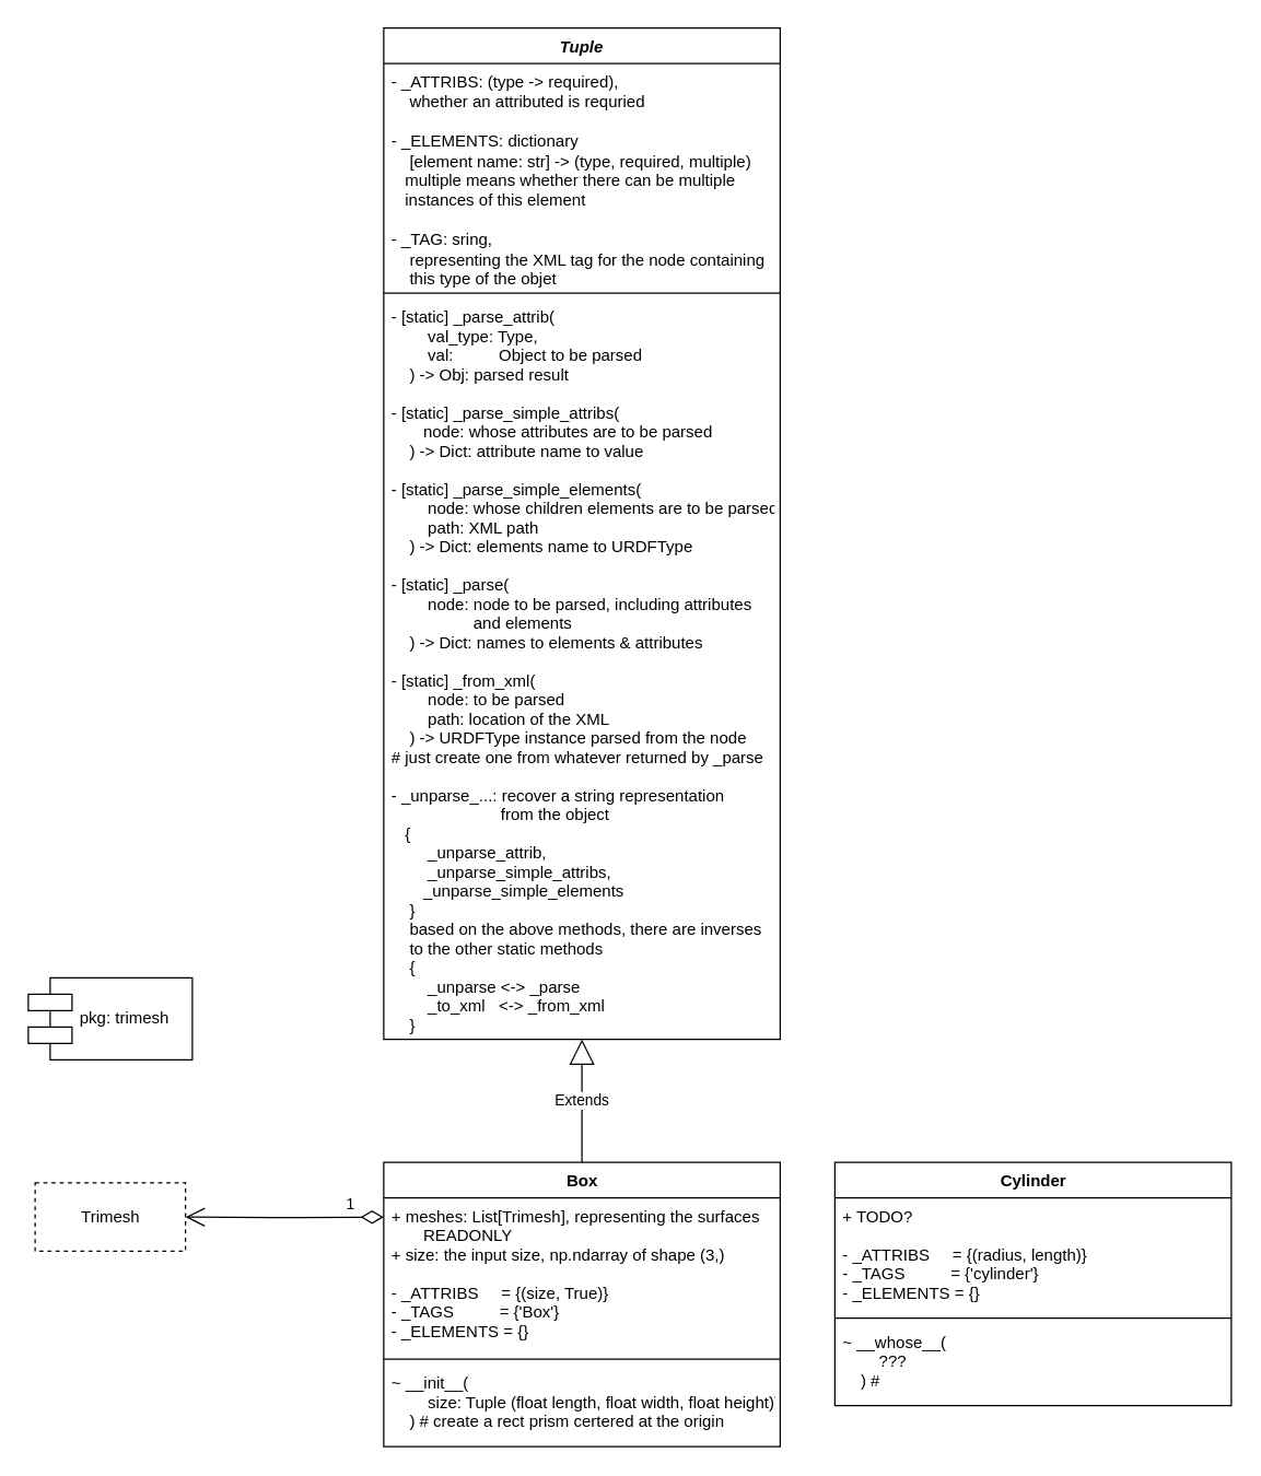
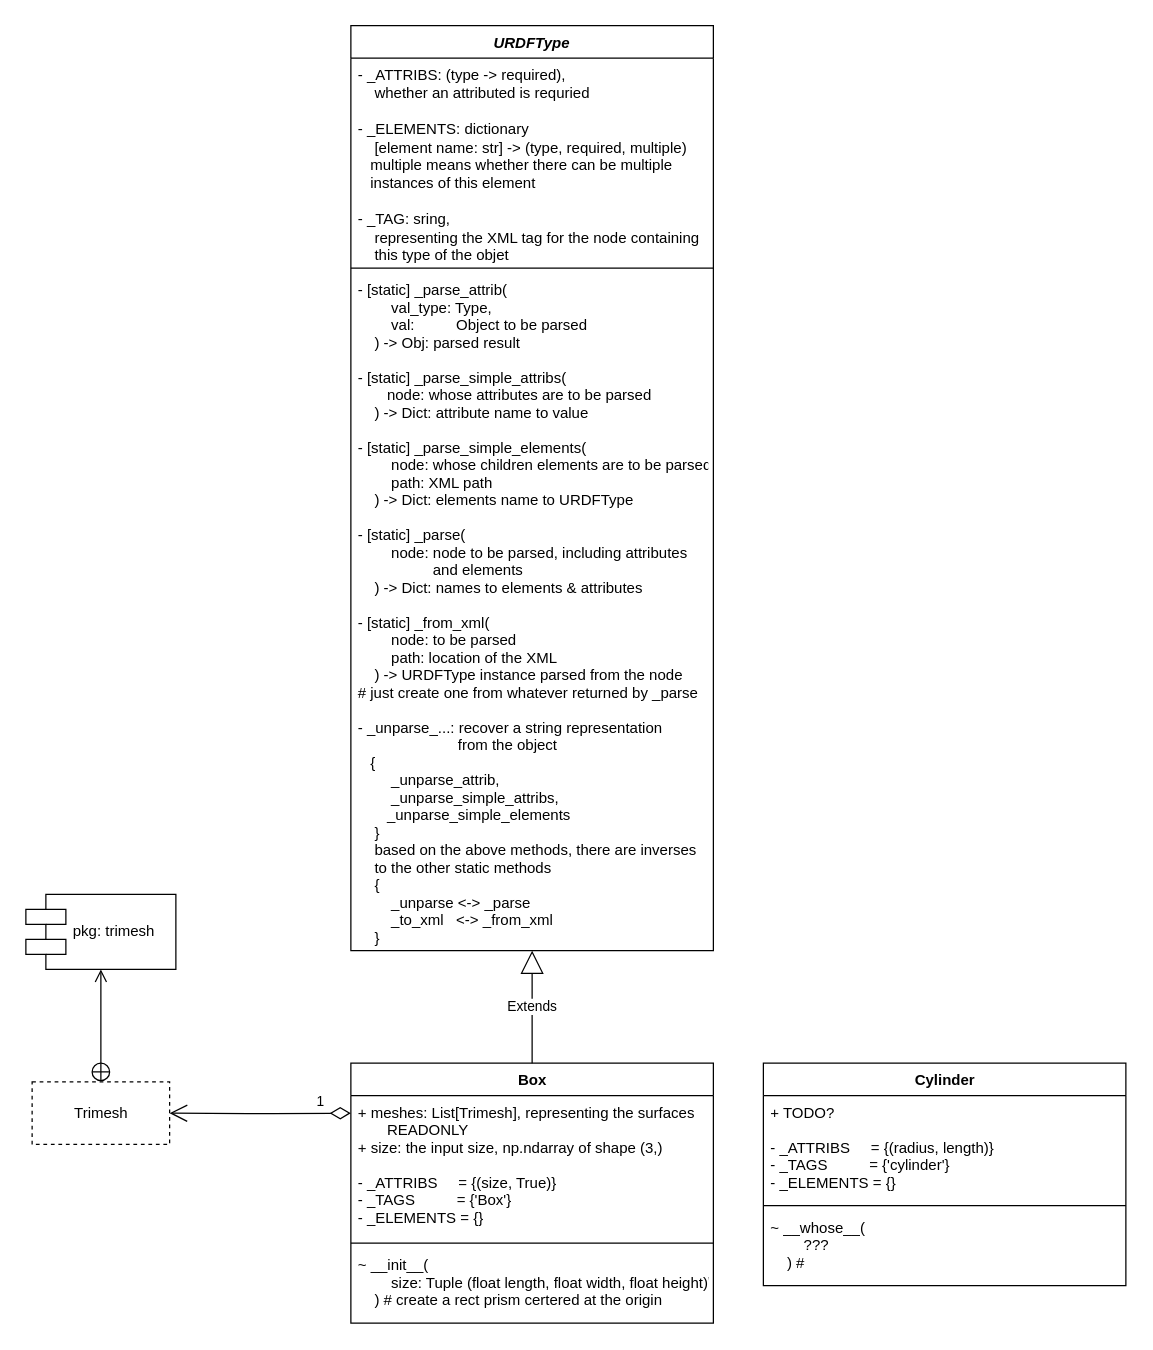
  <mxCell id="0" />
  <mxCell id="1" parent="0" />
- <mxCell id="2" value="Tuple" style="swimlane;fontStyle=3;align=center;verticalAlign=top;childLayout=stackLayout;horizontal=1;startSize=26;horizontalStack=0;resizeParent=1;resizeParentMax=0;resizeLast=0;collapsible=1;marginBottom=0;" parent="1" vertex="1"><mxGeometry x="280" y="20" width="290" height="740" as="geometry" /></mxCell>
+ <mxCell id="2" value="URDFType" style="swimlane;fontStyle=3;align=center;verticalAlign=top;childLayout=stackLayout;horizontal=1;startSize=26;horizontalStack=0;resizeParent=1;resizeParentMax=0;resizeLast=0;collapsible=1;marginBottom=0;" parent="1" vertex="1"><mxGeometry x="280" y="20" width="290" height="740" as="geometry" /></mxCell>
  <mxCell id="3" value="- _ATTRIBS: (type -&amp;gt; required), &lt;br&gt;    whether an attributed is requried &lt;br&gt;&lt;br&gt;- _ELEMENTS: dictionary&lt;br&gt;    [element name: str] -&amp;gt; (type, required, multiple)&lt;br&gt;   multiple means whether there can be multiple&lt;br&gt;   instances of this element&lt;br&gt;&lt;br&gt;- _TAG: sring,&lt;br&gt;    representing the XML tag for the node containing&lt;br&gt;    this type of the objet" style="text;strokeColor=none;fillColor=none;align=left;verticalAlign=top;spacingLeft=4;spacingRight=4;overflow=hidden;rotatable=0;points=[[0,0.5],[1,0.5]];portConstraint=eastwest;html=1;" parent="2" vertex="1"><mxGeometry y="26" width="290" height="164" as="geometry" /></mxCell>
  <mxCell id="4" value="" style="line;strokeWidth=1;fillColor=none;align=left;verticalAlign=middle;spacingTop=-1;spacingLeft=3;spacingRight=3;rotatable=0;labelPosition=right;points=[];portConstraint=eastwest;" parent="2" vertex="1"><mxGeometry y="190" width="290" height="8" as="geometry" /></mxCell>
  <mxCell id="5" value="- [static] _parse_attrib(&#10;        val_type: Type,&#10;        val:          Object to be parsed&#10;    ) -&gt; Obj: parsed result&#10;&#10;- [static] _parse_simple_attribs(&#10;       node: whose attributes are to be parsed&#10;    ) -&gt; Dict: attribute name to value&#10;&#10;- [static] _parse_simple_elements(&#10;        node: whose children elements are to be parsed,&#10;        path: XML path&#10;    ) -&gt; Dict: elements name to URDFType&#10;&#10;- [static] _parse(&#10;        node: node to be parsed, including attributes&#10;                  and elements&#10;    ) -&gt; Dict: names to elements &amp; attributes&#10;&#10;- [static] _from_xml(&#10;        node: to be parsed&#10;        path: location of the XML&#10;    ) -&gt; URDFType instance parsed from the node&#10;# just create one from whatever returned by _parse&#10;&#10;- _unparse_...: recover a string representation&#10;                        from the object&#10;   {&#10;        _unparse_attrib,&#10;        _unparse_simple_attribs,&#10;       _unparse_simple_elements&#10;    }&#10;    based on the above methods, there are inverses&#10;    to the other static methods&#10;    {&#10;        _unparse &lt;-&gt; _parse&#10;        _to_xml   &lt;-&gt; _from_xml&#10;    }" style="text;strokeColor=none;fillColor=none;align=left;verticalAlign=top;spacingLeft=4;spacingRight=4;overflow=hidden;rotatable=0;points=[[0,0.5],[1,0.5]];portConstraint=eastwest;" parent="2" vertex="1"><mxGeometry y="198" width="290" height="542" as="geometry" /></mxCell>
  <mxCell id="6" value="Box" style="swimlane;fontStyle=1;align=center;verticalAlign=top;childLayout=stackLayout;horizontal=1;startSize=26;horizontalStack=0;resizeParent=1;resizeParentMax=0;resizeLast=0;collapsible=1;marginBottom=0;html=1;" parent="1" vertex="1"><mxGeometry x="280" y="850" width="290" height="208" as="geometry" /></mxCell>
  <mxCell id="7" value="+ meshes: List[Trimesh], representing the surfaces&#10;       READONLY&#10;+ size: the input size, np.ndarray of shape (3,)&#10;&#10;- _ATTRIBS     = {(size, True)}&#10;- _TAGS          = {'Box'}&#10;- _ELEMENTS = {}" style="text;strokeColor=none;fillColor=none;align=left;verticalAlign=top;spacingLeft=4;spacingRight=4;overflow=hidden;rotatable=0;points=[[0,0.5],[1,0.5]];portConstraint=eastwest;" parent="6" vertex="1"><mxGeometry y="26" width="290" height="114" as="geometry" /></mxCell>
  <mxCell id="8" value="" style="line;strokeWidth=1;fillColor=none;align=left;verticalAlign=middle;spacingTop=-1;spacingLeft=3;spacingRight=3;rotatable=0;labelPosition=right;points=[];portConstraint=eastwest;" parent="6" vertex="1"><mxGeometry y="140" width="290" height="8" as="geometry" /></mxCell>
  <mxCell id="9" value="~ __init__(&#10;        size: Tuple (float length, float width, float height)\&#10;    ) # create a rect prism certered at the origin " style="text;strokeColor=none;fillColor=none;align=left;verticalAlign=top;spacingLeft=4;spacingRight=4;overflow=hidden;rotatable=0;points=[[0,0.5],[1,0.5]];portConstraint=eastwest;" parent="6" vertex="1"><mxGeometry y="148" width="290" height="60" as="geometry" /></mxCell>
  <mxCell id="10" value="Extends" style="endArrow=block;endSize=16;endFill=0;html=1;exitX=0.5;exitY=0;exitDx=0;exitDy=0;" parent="1" source="6" target="5" edge="1"><mxGeometry width="160" relative="1" as="geometry"><mxPoint x="280" y="960" as="sourcePoint" /><mxPoint x="440" y="960" as="targetPoint" /></mxGeometry></mxCell>
  <mxCell id="11" value="1" style="endArrow=open;html=1;endSize=12;startArrow=diamondThin;startSize=14;startFill=0;edgeStyle=orthogonalEdgeStyle;align=left;verticalAlign=bottom;" parent="1" target="12" edge="1"><mxGeometry x="0.002" y="-43" relative="1" as="geometry"><mxPoint x="280" y="890" as="sourcePoint" /><mxPoint x="80" y="890" as="targetPoint" /><mxPoint x="43" y="43" as="offset" /></mxGeometry></mxCell>
  <mxCell id="12" value="Trimesh" style="html=1;dashed=1;" parent="1" vertex="1"><mxGeometry x="25" y="865" width="110" height="50" as="geometry" /></mxCell>
  <mxCell id="13" value="pkg: trimesh" style="shape=component;align=left;spacingLeft=36;html=1;" parent="1" vertex="1"><mxGeometry x="20" y="715" width="120" height="60" as="geometry" /></mxCell>
+ <mxCell id="14" value="" style="endArrow=open;startArrow=circlePlus;endFill=0;startFill=0;endSize=8;html=1;exitX=0.5;exitY=0;exitDx=0;exitDy=0;entryX=0.5;entryY=1;entryDx=0;entryDy=0;" parent="1" source="12" target="13" edge="1"><mxGeometry width="160" relative="1" as="geometry"><mxPoint x="-40" y="930" as="sourcePoint" /><mxPoint x="120" y="930" as="targetPoint" /></mxGeometry></mxCell>
  <mxCell id="15" value="Cylinder" style="swimlane;fontStyle=1;align=center;verticalAlign=top;childLayout=stackLayout;horizontal=1;startSize=26;horizontalStack=0;resizeParent=1;resizeParentMax=0;resizeLast=0;collapsible=1;marginBottom=0;html=1;" vertex="1" parent="1"><mxGeometry x="610" y="850" width="290" height="178" as="geometry" /></mxCell>
  <mxCell id="16" value="+ TODO? &#10;&#10;- _ATTRIBS     = {(radius, length)}&#10;- _TAGS          = {'cylinder'}&#10;- _ELEMENTS = {}" style="text;strokeColor=none;fillColor=none;align=left;verticalAlign=top;spacingLeft=4;spacingRight=4;overflow=hidden;rotatable=0;points=[[0,0.5],[1,0.5]];portConstraint=eastwest;" vertex="1" parent="15"><mxGeometry y="26" width="290" height="84" as="geometry" /></mxCell>
  <mxCell id="17" value="" style="line;strokeWidth=1;fillColor=none;align=left;verticalAlign=middle;spacingTop=-1;spacingLeft=3;spacingRight=3;rotatable=0;labelPosition=right;points=[];portConstraint=eastwest;" vertex="1" parent="15"><mxGeometry y="110" width="290" height="8" as="geometry" /></mxCell>
  <mxCell id="18" value="~ __whose__(&#10;        ???&#10;    ) #  " style="text;strokeColor=none;fillColor=none;align=left;verticalAlign=top;spacingLeft=4;spacingRight=4;overflow=hidden;rotatable=0;points=[[0,0.5],[1,0.5]];portConstraint=eastwest;" vertex="1" parent="15"><mxGeometry y="118" width="290" height="60" as="geometry" /></mxCell>
